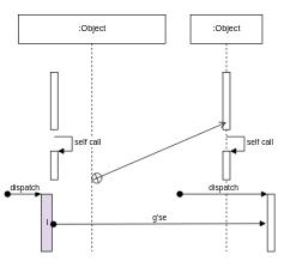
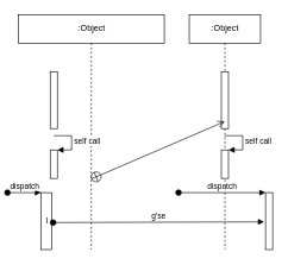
  <mxCell id="0" />
  <mxCell id="1" parent="0" />
  <mxCell id="2" value=":Object" style="html=1;points=[];perimeter=orthogonalPerimeter;shape=umlLifeline;participant=label;fontFamily=Helvetica;fontSize=12;fontColor=#000000;align=center;strokeColor=#000000;fillColor=#ffffff;recursiveResize=0;container=1;collapsible=0;" parent="1" vertex="1"><mxGeometry x="20" y="20" width="205" height="330" as="geometry" /></mxCell>
  <mxCell id="3" value="" style="html=1;points=[];perimeter=orthogonalPerimeter;" parent="2" vertex="1"><mxGeometry x="45" y="190" width="10" height="40" as="geometry" /></mxCell>
  <mxCell id="4" value="self call" style="edgeStyle=orthogonalEdgeStyle;html=1;align=left;spacingLeft=2;endArrow=block;rounded=0;entryX=1;entryY=0;" parent="2" target="3" edge="1"><mxGeometry relative="1" as="geometry"><mxPoint x="50" y="170" as="sourcePoint" /><Array as="points"><mxPoint x="75" y="170" /></Array></mxGeometry></mxCell>
  <mxCell id="5" value="" style="html=1;points=[];perimeter=orthogonalPerimeter;" parent="2" vertex="1"><mxGeometry x="45" y="80" width="10" height="80" as="geometry" /></mxCell>
- <mxCell id="6" value="l" style="html=1;points=[];perimeter=orthogonalPerimeter;fillColor=#e1d5e7;" parent="2" vertex="1"><mxGeometry x="32" y="250" width="15" height="80" as="geometry" /></mxCell>
+ <mxCell id="6" value="l" style="html=1;points=[];perimeter=orthogonalPerimeter;" parent="2" vertex="1"><mxGeometry x="32" y="250" width="15" height="80" as="geometry" /></mxCell>
  <mxCell id="7" value="dispatch" style="html=1;verticalAlign=bottom;startArrow=oval;endArrow=block;startSize=8;" parent="2" target="6" edge="1"><mxGeometry relative="1" as="geometry"><mxPoint x="-15" y="250" as="sourcePoint" /></mxGeometry></mxCell>
  <mxCell id="8" value=":Object" style="html=1;points=[];perimeter=orthogonalPerimeter;shape=umlLifeline;participant=label;fontFamily=Helvetica;fontSize=12;fontColor=#000000;align=center;strokeColor=#000000;fillColor=#ffffff;recursiveResize=0;container=1;collapsible=0;" parent="1" vertex="1"><mxGeometry x="260" y="20" width="100" height="330" as="geometry" /></mxCell>
  <mxCell id="9" value="" style="html=1;points=[];perimeter=orthogonalPerimeter;" parent="8" vertex="1"><mxGeometry x="45" y="190" width="10" height="40" as="geometry" /></mxCell>
  <mxCell id="10" value="self call" style="edgeStyle=orthogonalEdgeStyle;html=1;align=left;spacingLeft=2;endArrow=block;rounded=0;entryX=1;entryY=0;" parent="8" target="9" edge="1"><mxGeometry relative="1" as="geometry"><mxPoint x="50" y="170" as="sourcePoint" /><Array as="points"><mxPoint x="75" y="170" /></Array></mxGeometry></mxCell>
  <mxCell id="11" value="" style="html=1;points=[];perimeter=orthogonalPerimeter;" parent="8" vertex="1"><mxGeometry x="45" y="80" width="10" height="80" as="geometry" /></mxCell>
  <mxCell id="12" value="dispatch" style="html=1;verticalAlign=bottom;startArrow=oval;endArrow=block;startSize=8;" parent="8" target="13" edge="1"><mxGeometry relative="1" as="geometry"><mxPoint x="-15" y="250" as="sourcePoint" /></mxGeometry></mxCell>
  <mxCell id="13" value="" style="html=1;points=[];perimeter=orthogonalPerimeter;" parent="8" vertex="1"><mxGeometry x="107" y="250" width="10" height="80" as="geometry" /></mxCell>
  <mxCell id="14" value="g'se" style="html=1;verticalAlign=bottom;startArrow=oval;startFill=1;endArrow=block;startSize=8;exitX=1.133;exitY=0.525;exitDx=0;exitDy=0;exitPerimeter=0;entryX=-0.2;entryY=0.513;entryDx=0;entryDy=0;entryPerimeter=0;" parent="1" source="6" target="13" edge="1"><mxGeometry width="60" relative="1" as="geometry"><mxPoint x="90" y="310" as="sourcePoint" /><mxPoint x="350" y="310" as="targetPoint" /></mxGeometry></mxCell>
  <mxCell id="15" value="" style="endArrow=open;startArrow=circlePlus;endFill=0;startFill=0;endSize=8;html=1;exitX=0.498;exitY=0.7;exitDx=0;exitDy=0;exitPerimeter=0;entryX=0.5;entryY=0.875;entryDx=0;entryDy=0;entryPerimeter=0;" parent="1" source="2" target="11" edge="1"><mxGeometry width="160" relative="1" as="geometry"><mxPoint x="140" y="250" as="sourcePoint" /><mxPoint x="300" y="250" as="targetPoint" /></mxGeometry></mxCell>
